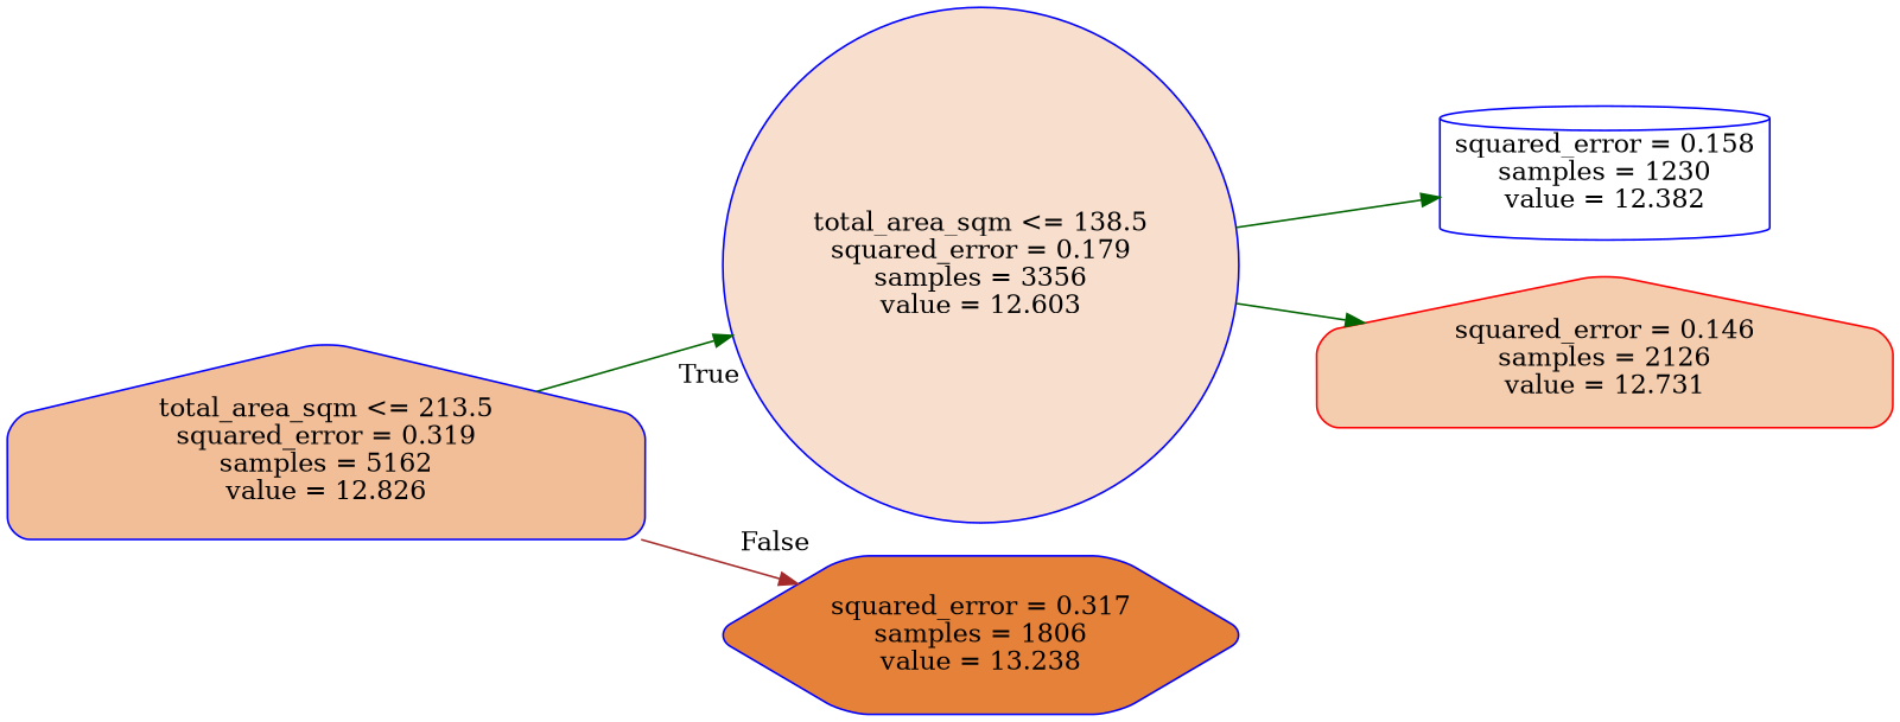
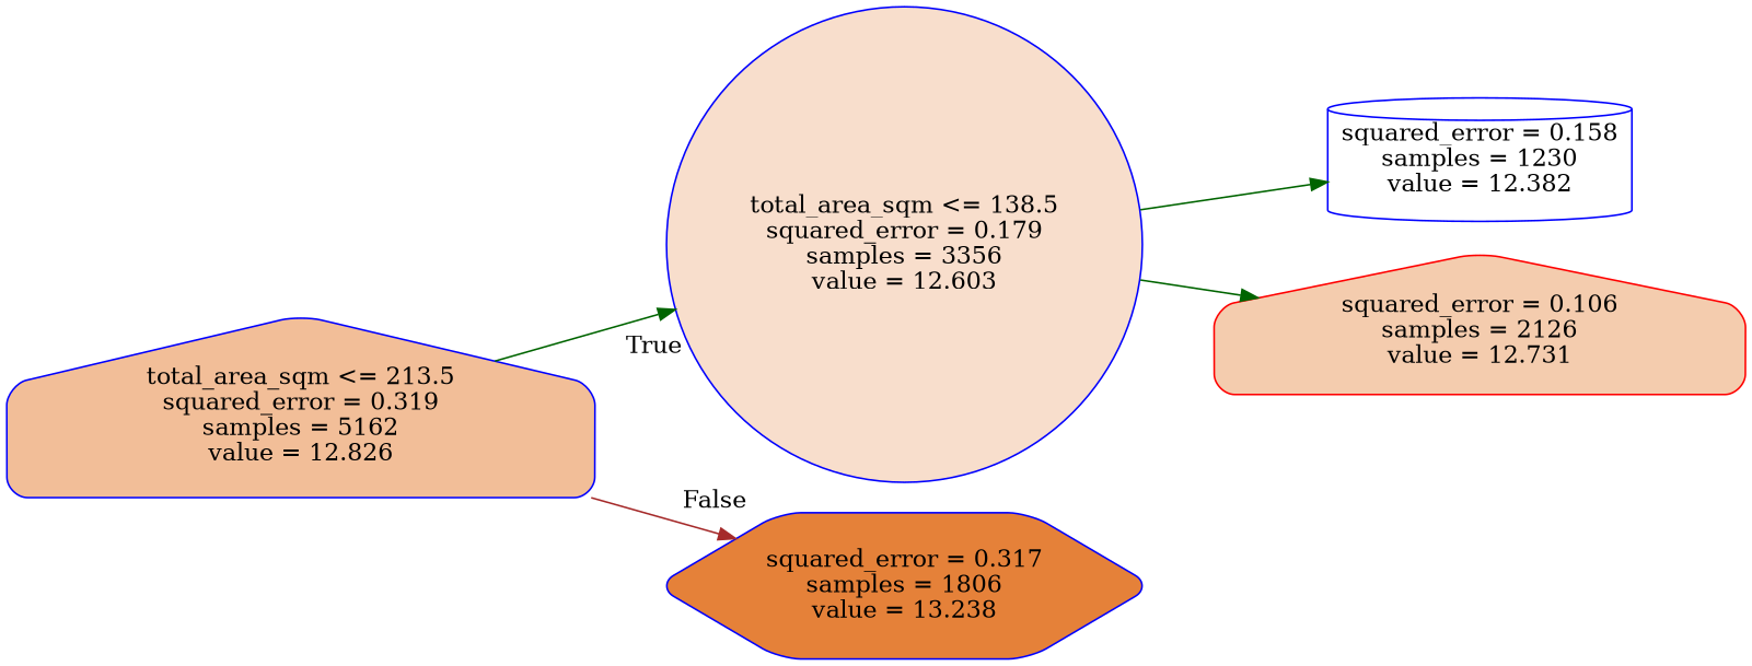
  digraph {
    rankdir=LR
    fontname="DejaVu Serif"
    node [color=blue fontname="DejaVu Serif" shape=house style="filled, rounded"]
    edge [fontname="DejaVu Serif" color=darkgreen]
    n1 [fillcolor="#f2be98" label="total_area_sqm <= 213.5\nsquared_error = 0.319\nsamples = 5162\nvalue = 12.826"]
    n2 [fillcolor="#f8decc" label="total_area_sqm <= 138.5\nsquared_error = 0.179\nsamples = 3356\nvalue = 12.603" shape=circle]
    n3 [fillcolor="#e58139" label="squared_error = 0.317\nsamples = 1806\nvalue = 13.238" shape=hexagon]
    n4 [fillcolor="#ffffff" label="squared_error = 0.158\nsamples = 1230\nvalue = 12.382" shape=cylinder]
-   n5 [color=red fillcolor="#f4ccae" label="squared_error = 0.146\nsamples = 2126\nvalue = 12.731"]
+   n5 [color=red fillcolor="#f4ccae" label="squared_error = 0.106\nsamples = 2126\nvalue = 12.731"]
    n1 -> n2 [headlabel=True labelangle=45 labeldistance=2.5]
    n1 -> n3 [headlabel=False labelangle=-45 labeldistance=2.5 color=brown]
    n2 -> n4
    n2 -> n5
  }
